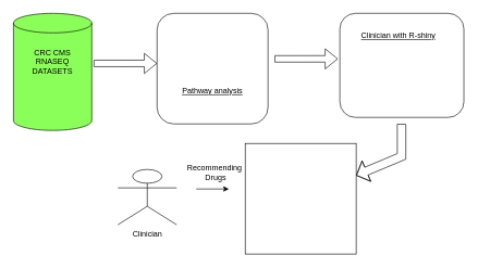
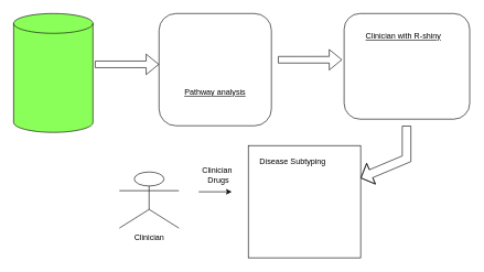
  <mxCell id="0" />
  <mxCell id="1" parent="0" />
  <mxCell id="2" value="" style="shape=cylinder3;whiteSpace=wrap;html=1;boundedLbl=1;backgroundOutline=1;size=15;fillColor=#8BFF59;" parent="1" vertex="1"><mxGeometry x="20" y="20" width="120" height="180" as="geometry" /></mxCell>
- <mxCell id="3" value="CRC CMS RNASEQ DATASETS" style="text;html=1;strokeColor=none;fillColor=none;align=center;verticalAlign=middle;whiteSpace=wrap;rounded=0;" parent="1" vertex="1"><mxGeometry x="50" y="80" width="60" height="30" as="geometry" /></mxCell>
  <mxCell id="4" value="" style="shape=flexArrow;endArrow=classic;html=1;rounded=0;exitX=1.025;exitY=0.428;exitDx=0;exitDy=0;exitPerimeter=0;" parent="1" source="2" edge="1"><mxGeometry width="50" height="50" relative="1" as="geometry"><mxPoint x="180" y="150" as="sourcePoint" /><mxPoint x="240" y="97" as="targetPoint" /></mxGeometry></mxCell>
  <mxCell id="5" value="" style="rounded=1;whiteSpace=wrap;html=1;" parent="1" vertex="1"><mxGeometry x="240" y="20" width="170" height="170" as="geometry" /></mxCell>
  <mxCell id="6" value="Pathway analysis" style="text;html=1;strokeColor=none;fillColor=none;align=center;verticalAlign=middle;whiteSpace=wrap;rounded=0;fontStyle=4" parent="1" vertex="1"><mxGeometry x="275" y="125" width="100" height="30" as="geometry" /></mxCell>
  <mxCell id="7" value="" style="shape=flexArrow;endArrow=classic;html=1;rounded=0;exitX=1.025;exitY=0.428;exitDx=0;exitDy=0;exitPerimeter=0;" parent="1" edge="1"><mxGeometry width="50" height="50" relative="1" as="geometry"><mxPoint x="420" y="90.04" as="sourcePoint" /><mxPoint x="517" y="90" as="targetPoint" /></mxGeometry></mxCell>
  <mxCell id="8" value="" style="rounded=1;whiteSpace=wrap;html=1;" parent="1" vertex="1"><mxGeometry x="520" y="20" width="190" height="160" as="geometry" /></mxCell>
  <mxCell id="9" value="Clinician with R-shiny" style="text;html=1;strokeColor=none;fillColor=none;align=center;verticalAlign=middle;whiteSpace=wrap;rounded=0;fontStyle=4" parent="1" vertex="1"><mxGeometry x="550" y="40" width="120" height="30" as="geometry" /></mxCell>
  <mxCell id="10" value="" style="shape=flexArrow;endArrow=classic;html=1;rounded=0;width=13;endSize=5.19;" parent="1" target="11" edge="1"><mxGeometry width="50" height="50" relative="1" as="geometry"><mxPoint x="614.5" y="190" as="sourcePoint" /><mxPoint x="614.5" y="290" as="targetPoint" /><Array as="points"><mxPoint x="614.5" y="240" /></Array></mxGeometry></mxCell>
  <mxCell id="11" value="" style="whiteSpace=wrap;html=1;aspect=fixed;" parent="1" vertex="1"><mxGeometry x="375" y="220" width="170" height="170" as="geometry" /></mxCell>
+ <mxCell id="12" value="Disease Subtyping" style="text;html=1;strokeColor=none;fillColor=none;align=center;verticalAlign=middle;whiteSpace=wrap;rounded=0;" parent="1" vertex="1"><mxGeometry x="385" y="230" width="115" height="30" as="geometry" /></mxCell>
  <mxCell id="13" value="Clinician" style="shape=umlActor;verticalLabelPosition=bottom;verticalAlign=top;html=1;outlineConnect=0;" vertex="1" parent="1"><mxGeometry x="180" y="260" width="90" height="85" as="geometry" /></mxCell>
  <mxCell id="14" value="" style="endArrow=classic;html=1;rounded=0;" edge="1" parent="1"><mxGeometry width="50" height="50" relative="1" as="geometry"><mxPoint x="300" y="290" as="sourcePoint" /><mxPoint x="350" y="290" as="targetPoint" /></mxGeometry></mxCell>
- <mxCell id="15" value="Recommending&amp;nbsp;&lt;br&gt;Drugs" style="text;html=1;strokeColor=none;fillColor=none;align=center;verticalAlign=middle;whiteSpace=wrap;rounded=0;" vertex="1" parent="1"><mxGeometry x="300" y="250" width="60" height="30" as="geometry" /></mxCell>
+ <mxCell id="15" value="Clinician&amp;nbsp;&lt;br&gt;Drugs" style="text;html=1;strokeColor=none;fillColor=none;align=center;verticalAlign=middle;whiteSpace=wrap;rounded=0;" vertex="1" parent="1"><mxGeometry x="300" y="250" width="60" height="30" as="geometry" /></mxCell>
